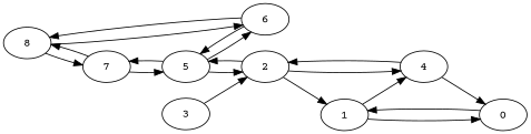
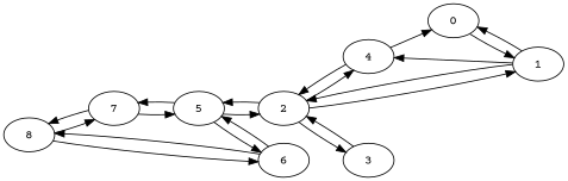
  digraph {
    fontname="Courier Prime"
    rankdir=LR
    node [fontname="Courier Prime"]
    edge [fontname="Courier Prime"]
    n1 [label=8]
    n2 [label=7]
    n3 [label=6]
    n4 [label=5]
    n5 [label=2]
    n6 [label=4]
    n7 [label=1]
    n8 [label=3]
    n9 [label=0]
    n1 -> n2
    n1 -> n3
    n2 -> n1
    n2 -> n4
    n3 -> n1
    n3 -> n4
    n4 -> n2
    n4 -> n3
    n4 -> n5
    n5 -> n4
    n5 -> n6
    n5 -> n7
+   n5 -> n8
    n6 -> n5
    n6 -> n9
+   n7 -> n5
    n7 -> n6
    n7 -> n9
    n8 -> n5
    n9 -> n7
  }
